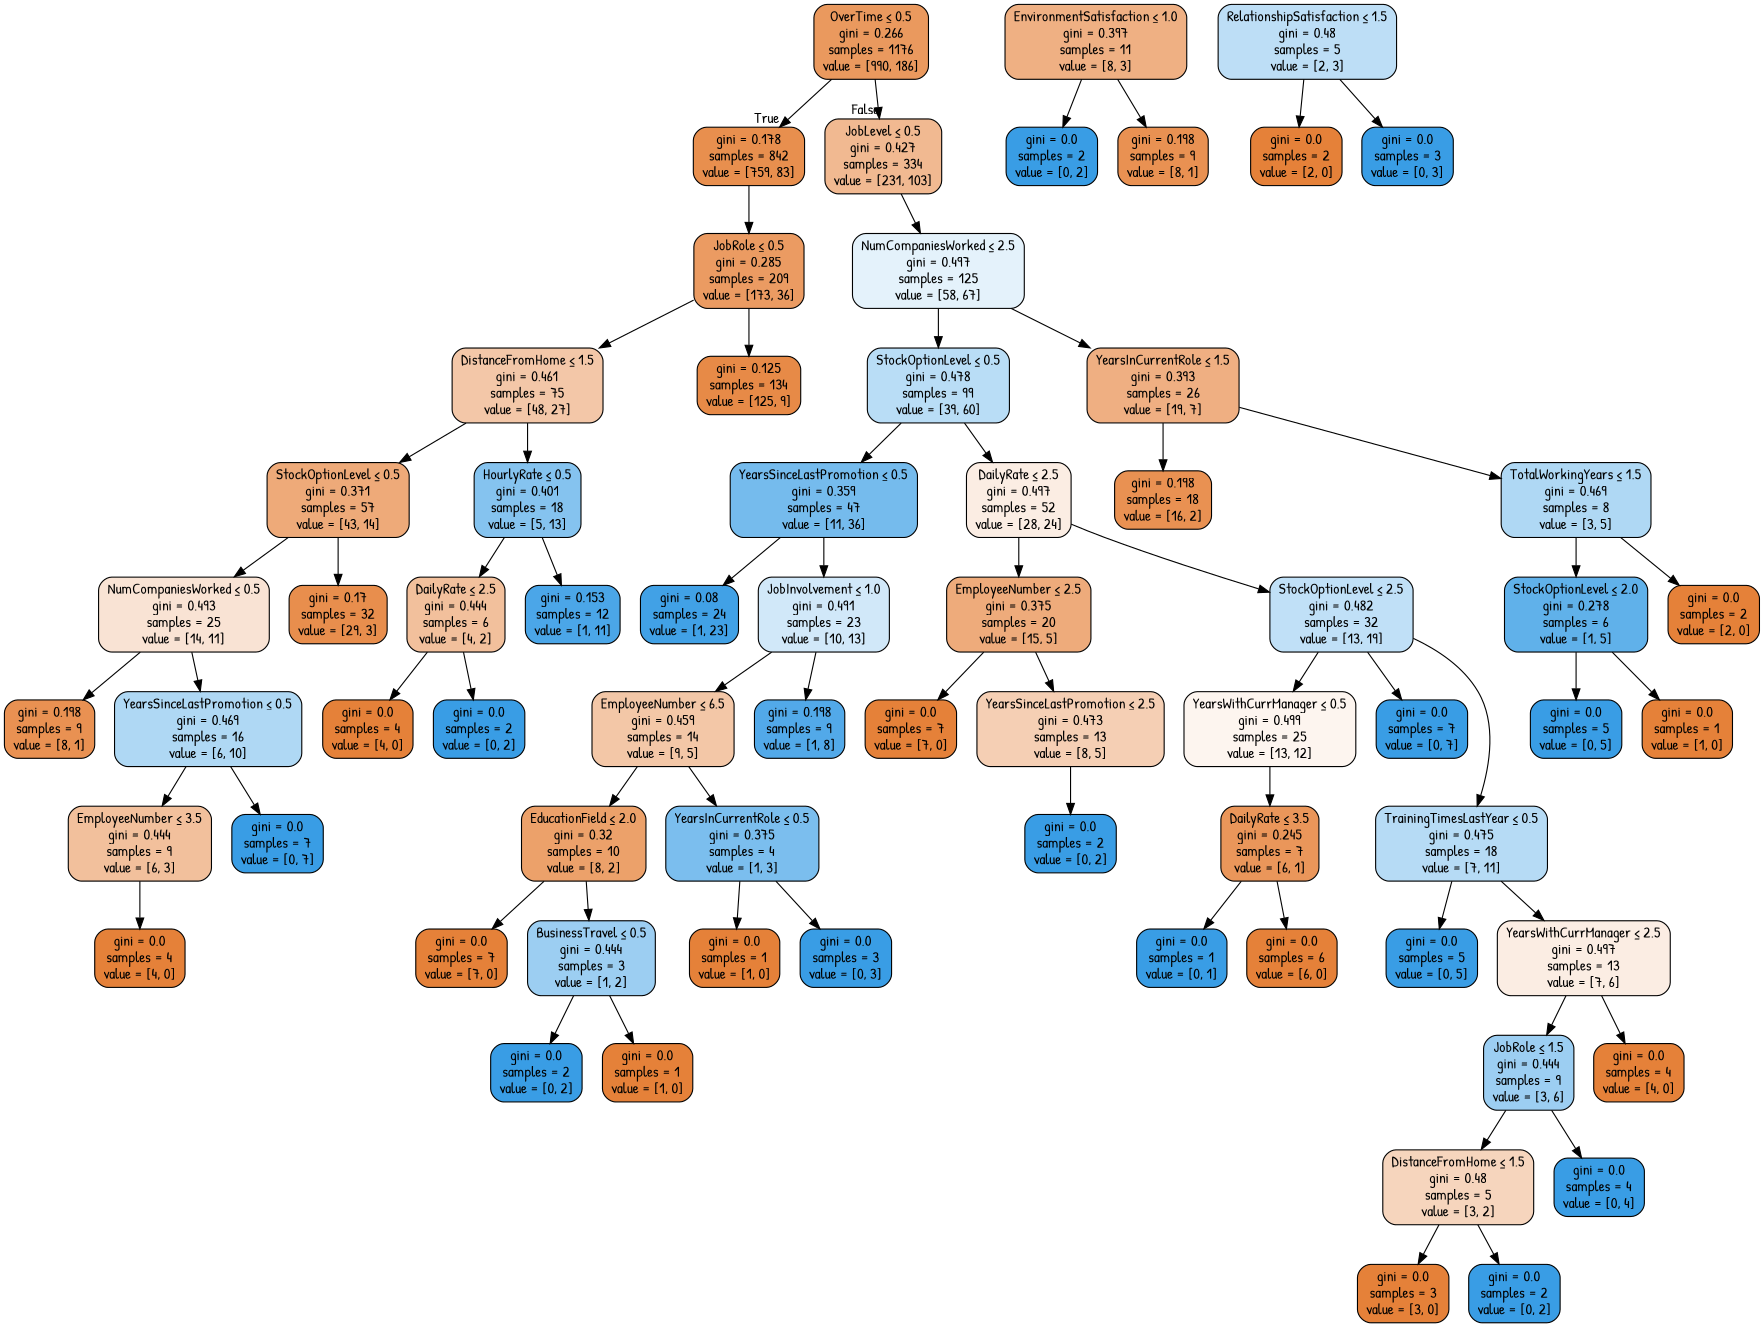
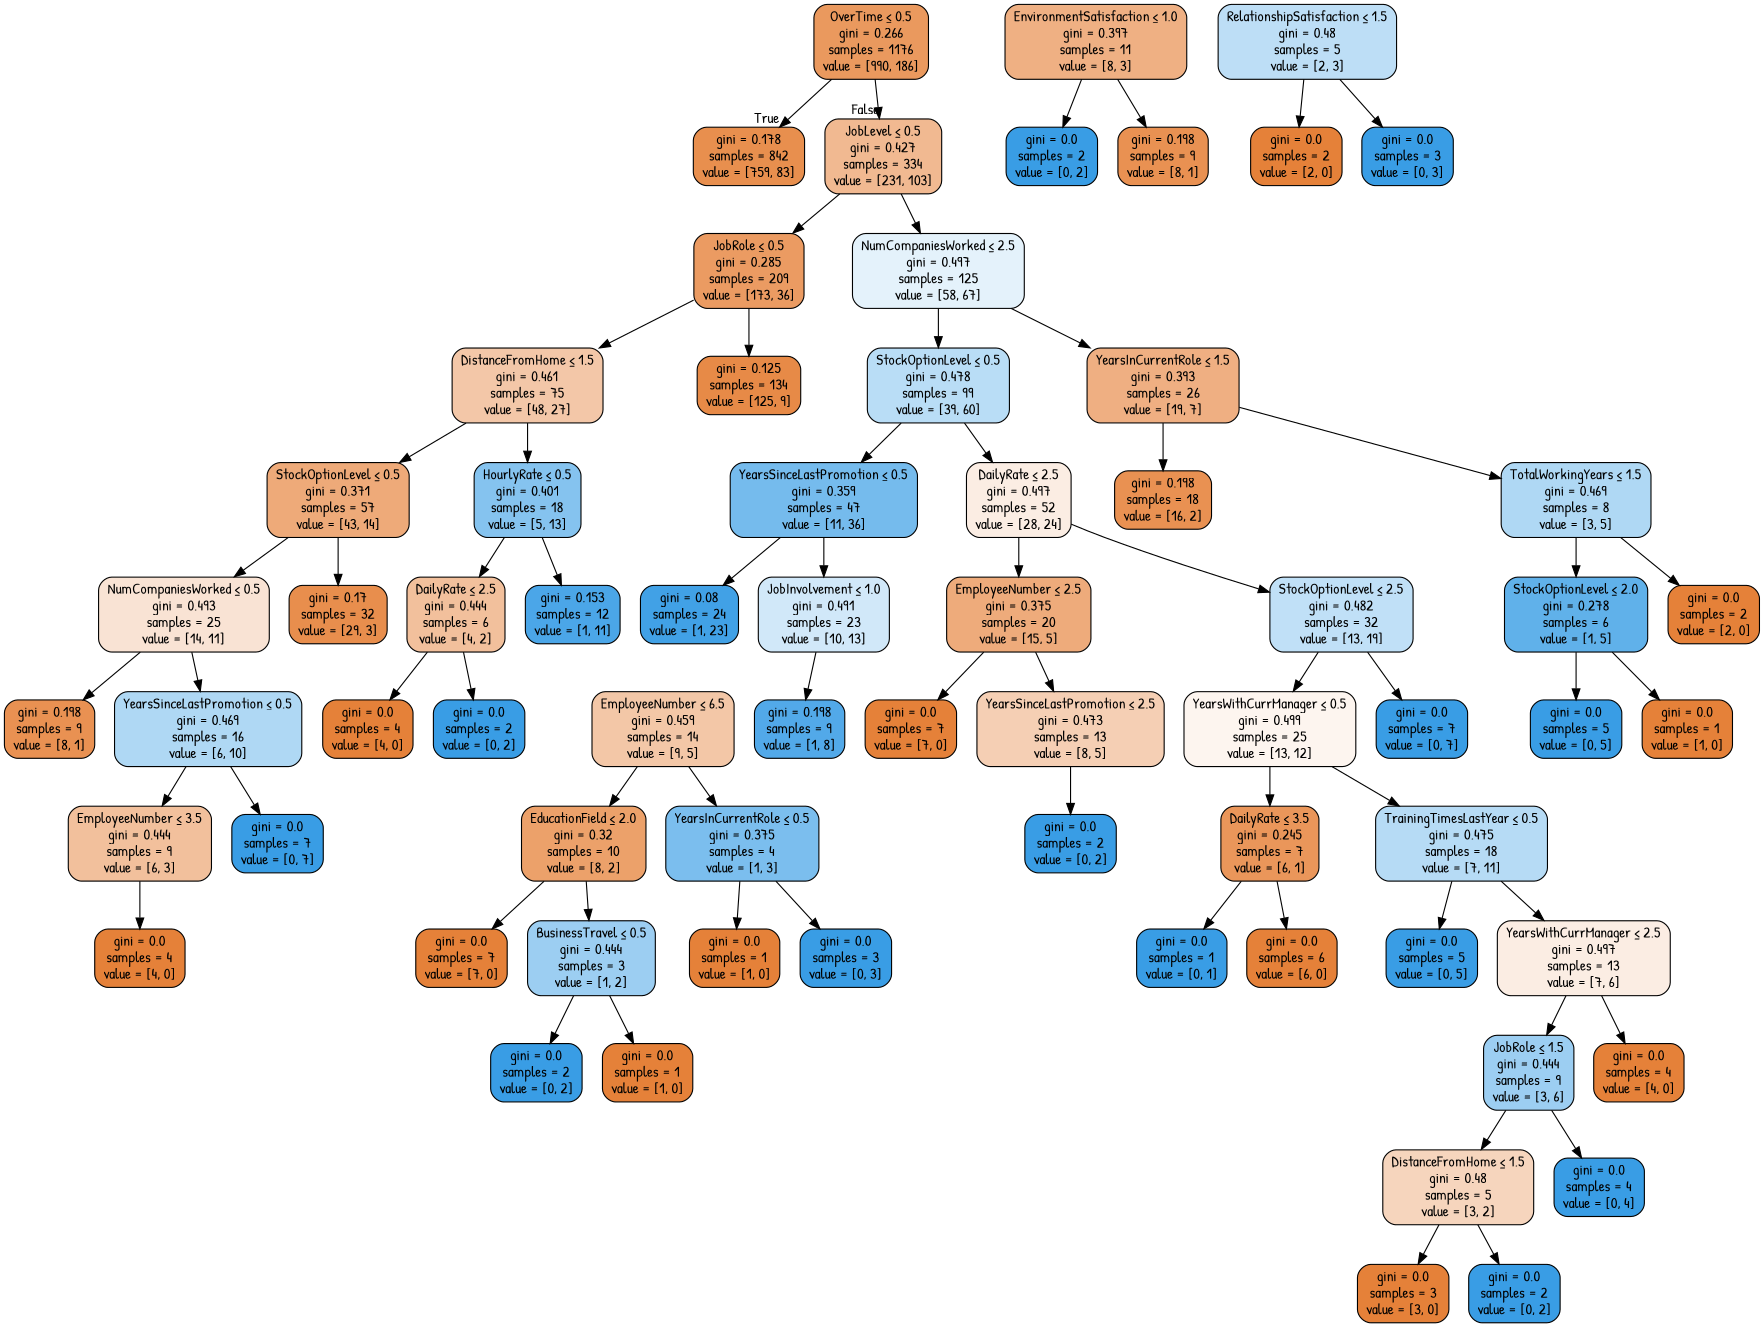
  digraph {
    fontname="Patrick Hand"
    node [color=black fillcolor="#399de5ff" fontname="Patrick Hand" shape=box style="filled, rounded"]
    edge [fontname="Patrick Hand"]
    n1 [fillcolor="#e58139cf" label=<OverTime &le; 0.5<br/>gini = 0.266<br/>samples = 1176<br/>value = [990, 186]>]
    n2 [fillcolor="#e58139e3" label=<gini = 0.178<br/>samples = 842<br/>value = [759, 83]>]
    n3 [fillcolor="#e581398d" label=<JobLevel &le; 0.5<br/>gini = 0.427<br/>samples = 334<br/>value = [231, 103]>]
    n4 [fillcolor="#399de522" label=<NumCompaniesWorked &le; 2.5<br/>gini = 0.497<br/>samples = 125<br/>value = [58, 67]>]
    n5 [fillcolor="#e58139ca" label=<JobRole &le; 0.5<br/>gini = 0.285<br/>samples = 209<br/>value = [173, 36]>]
    n6 [fillcolor="#399de559" label=<StockOptionLevel &le; 0.5<br/>gini = 0.478<br/>samples = 99<br/>value = [39, 60]>]
    n7 [fillcolor="#e58139a1" label=<YearsInCurrentRole &le; 1.5<br/>gini = 0.393<br/>samples = 26<br/>value = [19, 7]>]
    n8 [fillcolor="#e5813970" label=<DistanceFromHome &le; 1.5<br/>gini = 0.461<br/>samples = 75<br/>value = [48, 27]>]
    n9 [fillcolor="#e58139ed" label=<gini = 0.125<br/>samples = 134<br/>value = [125, 9]>]
    n10 [fillcolor="#399de5b1" label=<YearsSinceLastPromotion &le; 0.5<br/>gini = 0.359<br/>samples = 47<br/>value = [11, 36]>]
    n11 [fillcolor="#e5813924" label=<DailyRate &le; 2.5<br/>gini = 0.497<br/>samples = 52<br/>value = [28, 24]>]
    n12 [fillcolor="#e58139df" label=<gini = 0.198<br/>samples = 18<br/>value = [16, 2]>]
    n13 [fillcolor="#399de566" label=<TotalWorkingYears &le; 1.5<br/>gini = 0.469<br/>samples = 8<br/>value = [3, 5]>]
    n14 [fillcolor="#399de5f4" label=<gini = 0.08<br/>samples = 24<br/>value = [1, 23]>]
    n15 [fillcolor="#399de53b" label=<JobInvolvement &le; 1.0<br/>gini = 0.491<br/>samples = 23<br/>value = [10, 13]>]
    n16 [fillcolor="#e58139aa" label=<EmployeeNumber &le; 2.5<br/>gini = 0.375<br/>samples = 20<br/>value = [15, 5]>]
    n17 [fillcolor="#399de551" label=<StockOptionLevel &le; 2.5<br/>gini = 0.482<br/>samples = 32<br/>value = [13, 19]>]
    n18 [fillcolor="#e5813971" label=<EmployeeNumber &le; 6.5<br/>gini = 0.459<br/>samples = 14<br/>value = [9, 5]>]
    n19 [fillcolor="#399de5df" label=<gini = 0.198<br/>samples = 9<br/>value = [1, 8]>]
    n20 [fillcolor="#e58139bf" label=<EducationField &le; 2.0<br/>gini = 0.32<br/>samples = 10<br/>value = [8, 2]>]
    n21 [fillcolor="#399de5aa" label=<YearsInCurrentRole &le; 0.5<br/>gini = 0.375<br/>samples = 4<br/>value = [1, 3]>]
    n22 [fillcolor="#e58139ff" label=<gini = 0.0<br/>samples = 7<br/>value = [7, 0]>]
    n23 [fillcolor="#399de57f" label=<BusinessTravel &le; 0.5<br/>gini = 0.444<br/>samples = 3<br/>value = [1, 2]>]
    n24 [fillcolor="#e58139ff" label=<gini = 0.0<br/>samples = 1<br/>value = [1, 0]>]
    n25 [label=<gini = 0.0<br/>samples = 3<br/>value = [0, 3]>]
    n26 [label=<gini = 0.0<br/>samples = 2<br/>value = [0, 2]>]
    n27 [fillcolor="#e58139ff" label=<gini = 0.0<br/>samples = 1<br/>value = [1, 0]>]
    n28 [fillcolor="#e58139ff" label=<gini = 0.0<br/>samples = 7<br/>value = [7, 0]>]
    n29 [fillcolor="#e5813960" label=<YearsSinceLastPromotion &le; 2.5<br/>gini = 0.473<br/>samples = 13<br/>value = [8, 5]>]
    n30 [fillcolor="#e5813914" label=<YearsWithCurrManager &le; 0.5<br/>gini = 0.499<br/>samples = 25<br/>value = [13, 12]>]
    n31 [label=<gini = 0.0<br/>samples = 7<br/>value = [0, 7]>]
    n32 [label=<gini = 0.0<br/>samples = 2<br/>value = [0, 2]>]
    n33 [fillcolor="#e581399f" label=<EnvironmentSatisfaction &le; 1.0<br/>gini = 0.397<br/>samples = 11<br/>value = [8, 3]>]
    n34 [label=<gini = 0.0<br/>samples = 2<br/>value = [0, 2]>]
    n35 [fillcolor="#e58139df" label=<gini = 0.198<br/>samples = 9<br/>value = [8, 1]>]
    n36 [fillcolor="#e58139d4" label=<DailyRate &le; 3.5<br/>gini = 0.245<br/>samples = 7<br/>value = [6, 1]>]
    n37 [fillcolor="#399de55d" label=<TrainingTimesLastYear &le; 0.5<br/>gini = 0.475<br/>samples = 18<br/>value = [7, 11]>]
    n38 [label=<gini = 0.0<br/>samples = 1<br/>value = [0, 1]>]
    n39 [fillcolor="#e58139ff" label=<gini = 0.0<br/>samples = 6<br/>value = [6, 0]>]
    n40 [label=<gini = 0.0<br/>samples = 5<br/>value = [0, 5]>]
    n41 [fillcolor="#e5813924" label=<YearsWithCurrManager &le; 2.5<br/>gini = 0.497<br/>samples = 13<br/>value = [7, 6]>]
    n42 [fillcolor="#399de57f" label=<JobRole &le; 1.5<br/>gini = 0.444<br/>samples = 9<br/>value = [3, 6]>]
    n43 [fillcolor="#e58139ff" label=<gini = 0.0<br/>samples = 4<br/>value = [4, 0]>]
    n44 [fillcolor="#e5813955" label=<DistanceFromHome &le; 1.5<br/>gini = 0.48<br/>samples = 5<br/>value = [3, 2]>]
    n45 [label=<gini = 0.0<br/>samples = 4<br/>value = [0, 4]>]
    n46 [fillcolor="#e58139ff" label=<gini = 0.0<br/>samples = 3<br/>value = [3, 0]>]
    n47 [label=<gini = 0.0<br/>samples = 2<br/>value = [0, 2]>]
    n48 [fillcolor="#399de5cc" label=<StockOptionLevel &le; 2.0<br/>gini = 0.278<br/>samples = 6<br/>value = [1, 5]>]
    n49 [fillcolor="#e58139ff" label=<gini = 0.0<br/>samples = 2<br/>value = [2, 0]>]
    n50 [label=<gini = 0.0<br/>samples = 5<br/>value = [0, 5]>]
    n51 [fillcolor="#e58139ff" label=<gini = 0.0<br/>samples = 1<br/>value = [1, 0]>]
    n52 [fillcolor="#e58139ac" label=<StockOptionLevel &le; 0.5<br/>gini = 0.371<br/>samples = 57<br/>value = [43, 14]>]
    n53 [fillcolor="#399de59d" label=<HourlyRate &le; 0.5<br/>gini = 0.401<br/>samples = 18<br/>value = [5, 13]>]
    n54 [fillcolor="#e5813937" label=<NumCompaniesWorked &le; 0.5<br/>gini = 0.493<br/>samples = 25<br/>value = [14, 11]>]
    n55 [fillcolor="#e58139e5" label=<gini = 0.17<br/>samples = 32<br/>value = [29, 3]>]
    n56 [fillcolor="#e581397f" label=<DailyRate &le; 2.5<br/>gini = 0.444<br/>samples = 6<br/>value = [4, 2]>]
    n57 [fillcolor="#399de5e8" label=<gini = 0.153<br/>samples = 12<br/>value = [1, 11]>]
    n58 [fillcolor="#e58139df" label=<gini = 0.198<br/>samples = 9<br/>value = [8, 1]>]
    n59 [fillcolor="#399de566" label=<YearsSinceLastPromotion &le; 0.5<br/>gini = 0.469<br/>samples = 16<br/>value = [6, 10]>]
    n60 [fillcolor="#e581397f" label=<EmployeeNumber &le; 3.5<br/>gini = 0.444<br/>samples = 9<br/>value = [6, 3]>]
    n61 [label=<gini = 0.0<br/>samples = 7<br/>value = [0, 7]>]
    n62 [fillcolor="#e58139ff" label=<gini = 0.0<br/>samples = 4<br/>value = [4, 0]>]
    n63 [fillcolor="#399de555" label=<RelationshipSatisfaction &le; 1.5<br/>gini = 0.48<br/>samples = 5<br/>value = [2, 3]>]
    n64 [fillcolor="#e58139ff" label=<gini = 0.0<br/>samples = 2<br/>value = [2, 0]>]
    n65 [label=<gini = 0.0<br/>samples = 3<br/>value = [0, 3]>]
    n66 [fillcolor="#e58139ff" label=<gini = 0.0<br/>samples = 4<br/>value = [4, 0]>]
    n67 [label=<gini = 0.0<br/>samples = 2<br/>value = [0, 2]>]
    n1 -> n2 [headlabel=True labelangle=45 labeldistance=2.5]
    n1 -> n3 [headlabel=False labelangle=-45 labeldistance=2.5]
    n3 -> n4
-   n2 -> n5
+   n3 -> n5
    n4 -> n6
    n4 -> n7
    n5 -> n8
    n5 -> n9
    n6 -> n10
    n6 -> n11
    n7 -> n12
    n7 -> n13
    n8 -> n52
    n8 -> n53
    n10 -> n14
    n10 -> n15
    n11 -> n16
    n11 -> n17
    n13 -> n48
    n13 -> n49
-   n15 -> n18
    n15 -> n19
    n16 -> n28
    n16 -> n29
    n17 -> n30
    n17 -> n31
    n18 -> n20
    n18 -> n21
    n20 -> n22
    n20 -> n23
    n21 -> n24
    n21 -> n25
    n23 -> n26
    n23 -> n27
    n29 -> n32
    n30 -> n36
-   n17 -> n37
+   n30 -> n37
    n33 -> n34
    n33 -> n35
    n36 -> n38
    n36 -> n39
    n37 -> n40
    n37 -> n41
    n41 -> n42
    n41 -> n43
    n42 -> n44
    n42 -> n45
    n44 -> n46
    n44 -> n47
    n48 -> n50
    n48 -> n51
    n52 -> n54
    n52 -> n55
    n53 -> n56
    n53 -> n57
    n54 -> n58
    n54 -> n59
    n56 -> n66
    n56 -> n67
    n59 -> n60
    n59 -> n61
    n60 -> n62
    n63 -> n64
    n63 -> n65
  }
